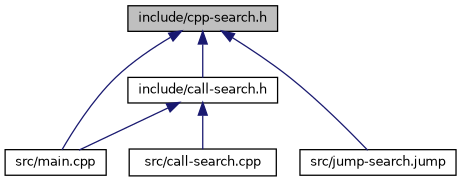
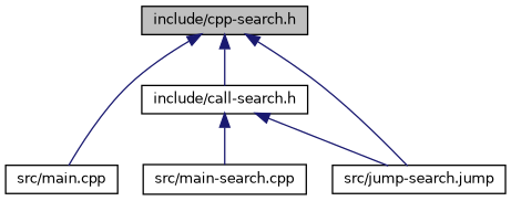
  digraph {
    node [color=black fillcolor=white fontname=Helvetica fontsize=10 shape=record style=filled]
    edge [color=midnightblue dir=back fontname=Helvetica fontsize=10 labelfontname=Helvetica labelfontsize=10 style=solid]
    n1 [fillcolor=grey75 fontcolor=black height=0.2 label="include/cpp-search.h" width=0.4]
    n2 [height=0.2 label="include/call-search.h" width=0.4]
    n3 [height=0.2 label="src/main.cpp" width=0.4]
    n4 [height=0.2 label="src/jump-search.jump" width=0.4]
-   n5 [height=0.2 label="src/call-search.cpp" width=0.4]
+   n5 [height=0.2 label="src/main-search.cpp" width=0.4]
    n1 -> n2
    n1 -> n3
    n1 -> n4
-   n2 -> n3
+   n2 -> n4
    n2 -> n5
  }
